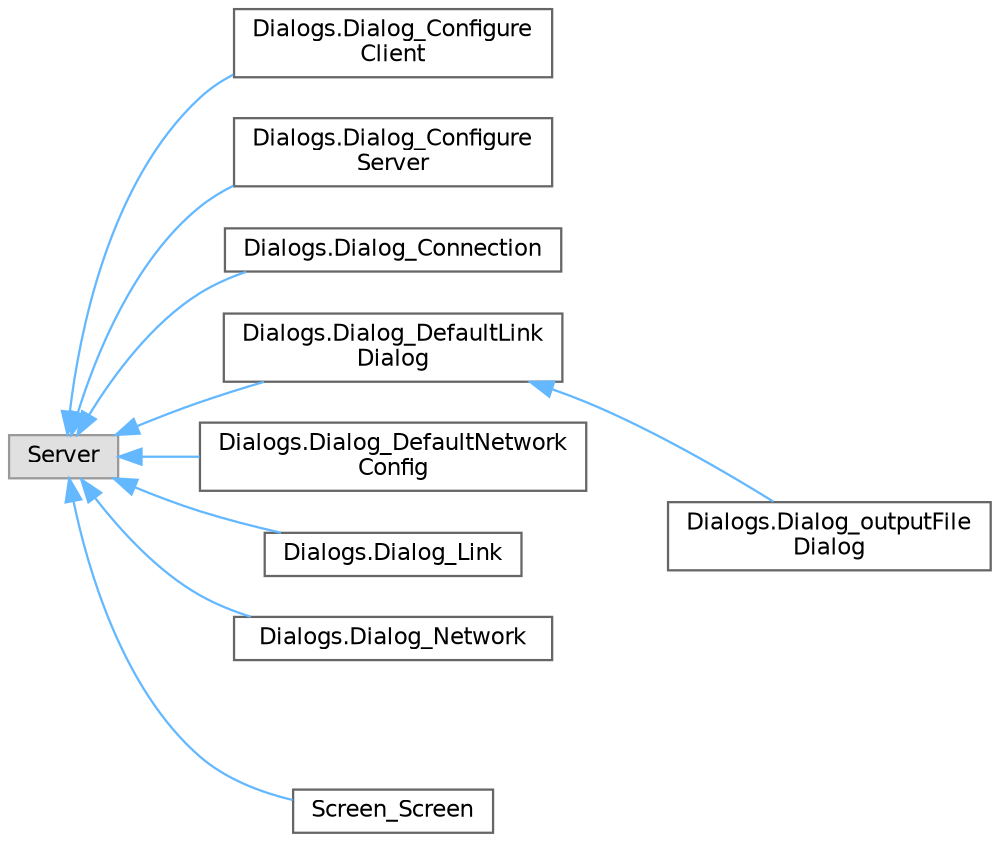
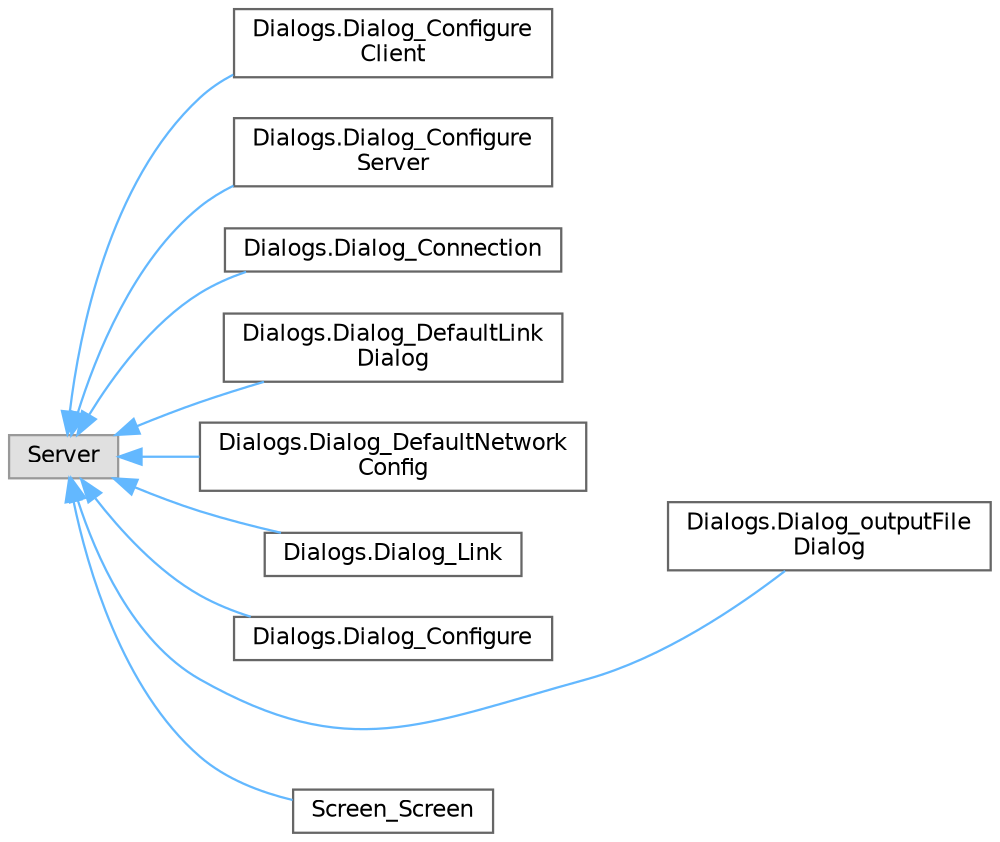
  digraph {
    rankdir=LR
    node [color=grey40 fillcolor=white fontname=Helvetica fontsize=10 shape=box style=filled]
    edge [color=steelblue1 dir=back fontname=Helvetica fontsize=10 labelfontname=Helvetica labelfontsize=10 style=solid]
    n1 [color=grey60 fillcolor="#E0E0E0" height=0.2 label=Server width=0.4]
    n2 [height=0.2 label="Dialogs.Dialog_Configure\lClient" width=0.4]
    n3 [height=0.2 label="Dialogs.Dialog_Configure\lServer" width=0.4]
    n4 [height=0.2 label="Dialogs.Dialog_Connection" width=0.4]
    n5 [height=0.2 label="Dialogs.Dialog_DefaultLink\lDialog" width=0.4]
    n6 [height=0.2 label="Dialogs.Dialog_DefaultNetwork\lConfig" width=0.4]
    n7 [height=0.2 label="Dialogs.Dialog_Link" width=0.4]
-   n8 [height=0.2 label="Dialogs.Dialog_Network" width=0.4]
+   n8 [height=0.2 label="Dialogs.Dialog_Configure" width=0.4]
    n9 [height=0.2 label="Dialogs.Dialog_outputFile\lDialog" width=0.4]
    n10 [height=0.2 label=Screen_Screen width=0.4]
    n1 -> n2
    n1 -> n3
    n1 -> n4
    n1 -> n5
    n1 -> n6
    n1 -> n7
    n1 -> n8
-   n5 -> n9
+   n1 -> n9
    n1 -> n10
  }
